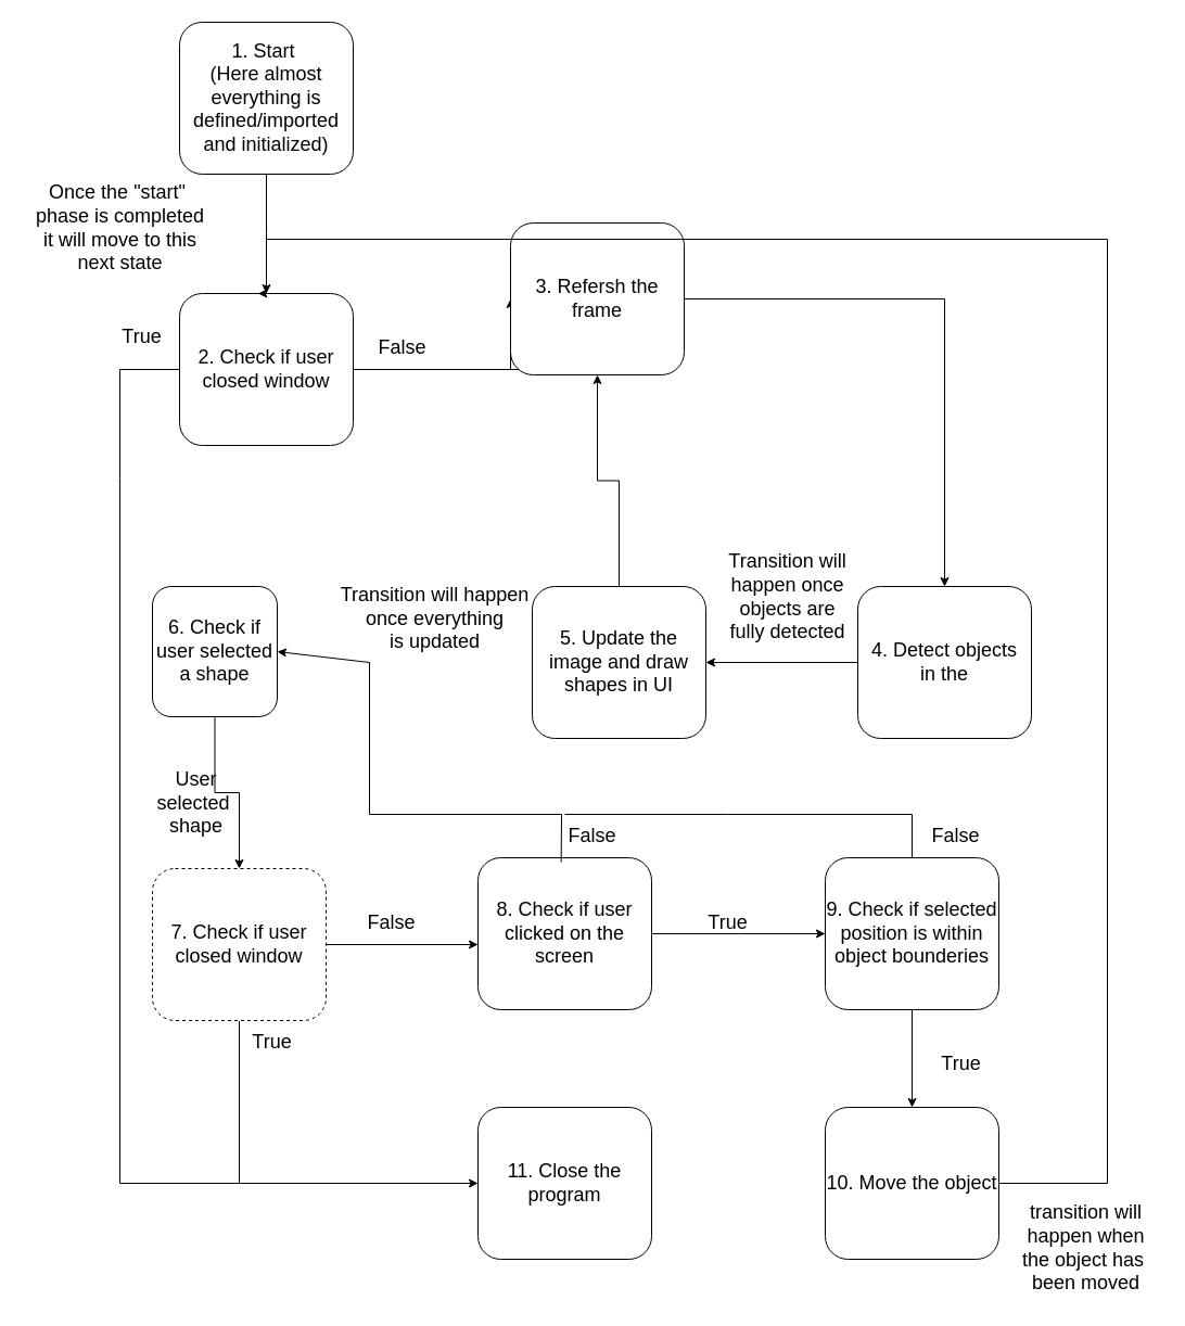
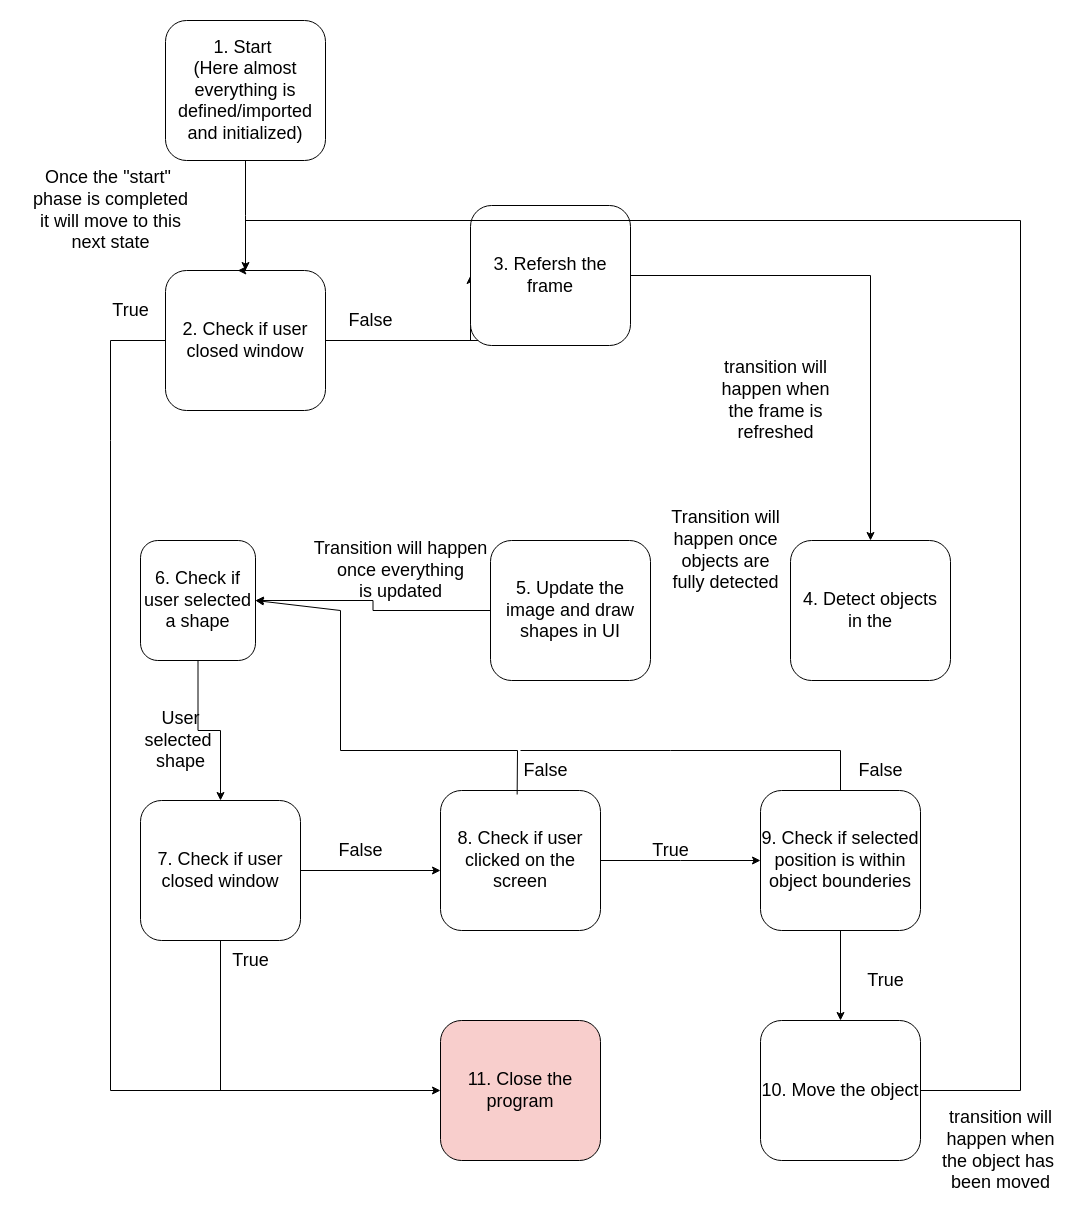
  <mxCell id="0" />
  <mxCell id="1" parent="0" />
  <mxCell id="2" style="edgeStyle=orthogonalEdgeStyle;rounded=0;orthogonalLoop=1;jettySize=auto;html=1;" parent="1" source="3" edge="1"><mxGeometry relative="1" as="geometry"><mxPoint x="245" y="270" as="targetPoint" /></mxGeometry></mxCell>
  <mxCell id="3" value="&lt;font style=&quot;font-size: 18px;&quot;&gt;1. Start&amp;nbsp;&lt;br&gt;(Here almost&lt;br&gt;everything is defined/imported and initialized)&lt;/font&gt;" style="rounded=1;whiteSpace=wrap;html=1;" parent="1" vertex="1"><mxGeometry x="165" y="20" width="160" height="140" as="geometry" /></mxCell>
  <mxCell id="4" style="edgeStyle=orthogonalEdgeStyle;rounded=0;orthogonalLoop=1;jettySize=auto;html=1;entryX=0;entryY=0.5;entryDx=0;entryDy=0;" parent="1" source="5" target="8" edge="1"><mxGeometry relative="1" as="geometry"><Array as="points"><mxPoint x="520" y="340" /><mxPoint x="520" y="340" /></Array></mxGeometry></mxCell>
  <mxCell id="5" value="&lt;font style=&quot;font-size: 18px;&quot;&gt;2. Check if user closed window&lt;br&gt;&lt;/font&gt;" style="rounded=1;whiteSpace=wrap;html=1;" parent="1" vertex="1"><mxGeometry x="165" y="270" width="160" height="140" as="geometry" /></mxCell>
  <mxCell id="6" value="&lt;font style=&quot;font-size: 18px;&quot;&gt;Once the &quot;start&quot;&amp;nbsp;&lt;br&gt;phase is completed&lt;br&gt;it will move to this&lt;br&gt;next state&lt;/font&gt;" style="text;html=1;align=center;verticalAlign=middle;resizable=0;points=[];autosize=1;strokeColor=none;fillColor=none;" parent="1" vertex="1"><mxGeometry x="20" y="160" width="180" height="100" as="geometry" /></mxCell>
  <mxCell id="7" style="edgeStyle=orthogonalEdgeStyle;rounded=0;orthogonalLoop=1;jettySize=auto;html=1;entryX=0.5;entryY=0;entryDx=0;entryDy=0;" parent="1" source="8" target="10" edge="1"><mxGeometry relative="1" as="geometry" /></mxCell>
  <mxCell id="8" value="&lt;font style=&quot;font-size: 18px;&quot;&gt;3. Refersh the frame&lt;br&gt;&lt;/font&gt;" style="rounded=1;whiteSpace=wrap;html=1;" parent="1" vertex="1"><mxGeometry x="470" y="205" width="160" height="140" as="geometry" /></mxCell>
- <mxCell id="9" style="edgeStyle=orthogonalEdgeStyle;rounded=0;orthogonalLoop=1;jettySize=auto;html=1;entryX=1;entryY=0.5;entryDx=0;entryDy=0;" parent="1" source="10" target="12" edge="1"><mxGeometry relative="1" as="geometry" /></mxCell>
  <mxCell id="10" value="&lt;font style=&quot;font-size: 18px;&quot;&gt;4. Detect objects&lt;br&gt;in the&lt;br&gt;&lt;/font&gt;" style="rounded=1;whiteSpace=wrap;html=1;" parent="1" vertex="1"><mxGeometry x="790" y="540" width="160" height="140" as="geometry" /></mxCell>
- <mxCell id="11" style="edgeStyle=orthogonalEdgeStyle;rounded=0;orthogonalLoop=1;jettySize=auto;html=1;" parent="1" source="12" target="8" edge="1"><mxGeometry relative="1" as="geometry" /></mxCell>
+ <mxCell id="11" style="edgeStyle=orthogonalEdgeStyle;rounded=0;orthogonalLoop=1;jettySize=auto;html=1;entryX=1;entryY=0.5;entryDx=0;entryDy=0;" parent="1" source="12" target="14" edge="1"><mxGeometry relative="1" as="geometry" /></mxCell>
  <mxCell id="12" value="&lt;font style=&quot;font-size: 18px;&quot;&gt;5. Update the image and draw shapes in UI&lt;br&gt;&lt;/font&gt;" style="rounded=1;whiteSpace=wrap;html=1;" parent="1" vertex="1"><mxGeometry x="490" y="540" width="160" height="140" as="geometry" /></mxCell>
  <mxCell id="13" style="edgeStyle=orthogonalEdgeStyle;rounded=0;orthogonalLoop=1;jettySize=auto;html=1;" parent="1" source="14" target="21" edge="1"><mxGeometry relative="1" as="geometry" /></mxCell>
  <mxCell id="14" value="&lt;font style=&quot;font-size: 18px;&quot;&gt;6. Check if user selected a shape&lt;br&gt;&lt;/font&gt;" style="rounded=1;whiteSpace=wrap;html=1;" parent="1" vertex="1"><mxGeometry x="140" y="540" width="115" height="120" as="geometry" /></mxCell>
+ <mxCell id="15" value="&lt;span style=&quot;font-size: 18px;&quot;&gt;transition will&lt;br&gt;happen when&lt;br&gt;the frame is&lt;br&gt;refreshed&lt;br&gt;&lt;/span&gt;" style="text;html=1;align=center;verticalAlign=middle;resizable=0;points=[];autosize=1;strokeColor=none;fillColor=none;" parent="1" vertex="1"><mxGeometry x="710" y="350" width="130" height="100" as="geometry" /></mxCell>
  <mxCell id="16" value="&lt;span style=&quot;font-size: 18px;&quot;&gt;Transition will&lt;br&gt;happen once&lt;br&gt;objects are&lt;br&gt;fully detected&lt;br&gt;&lt;/span&gt;" style="text;html=1;align=center;verticalAlign=middle;resizable=0;points=[];autosize=1;strokeColor=none;fillColor=none;" parent="1" vertex="1"><mxGeometry x="660" y="500" width="130" height="100" as="geometry" /></mxCell>
  <mxCell id="17" value="&lt;span style=&quot;font-size: 18px;&quot;&gt;Transition will happen&lt;br&gt;once everything&lt;br&gt;is updated&lt;br&gt;&lt;/span&gt;" style="text;html=1;align=center;verticalAlign=middle;resizable=0;points=[];autosize=1;strokeColor=none;fillColor=none;" parent="1" vertex="1"><mxGeometry x="300" y="530" width="200" height="80" as="geometry" /></mxCell>
  <mxCell id="18" value="&lt;span style=&quot;font-size: 18px;&quot;&gt;False&lt;/span&gt;" style="text;html=1;align=center;verticalAlign=middle;resizable=0;points=[];autosize=1;strokeColor=none;fillColor=none;" parent="1" vertex="1"><mxGeometry x="335" y="300" width="70" height="40" as="geometry" /></mxCell>
  <mxCell id="19" style="edgeStyle=orthogonalEdgeStyle;rounded=0;orthogonalLoop=1;jettySize=auto;html=1;entryX=0;entryY=0.5;entryDx=0;entryDy=0;" parent="1" source="21" target="23" edge="1"><mxGeometry relative="1" as="geometry"><Array as="points"><mxPoint x="220" y="1090" /></Array></mxGeometry></mxCell>
  <mxCell id="20" style="edgeStyle=orthogonalEdgeStyle;rounded=0;orthogonalLoop=1;jettySize=auto;html=1;" parent="1" source="21" target="27" edge="1"><mxGeometry relative="1" as="geometry"><Array as="points"><mxPoint x="500" y="870" /><mxPoint x="500" y="870" /></Array></mxGeometry></mxCell>
- <mxCell id="21" value="&lt;font style=&quot;font-size: 18px;&quot;&gt;7. Check if user closed window&lt;br&gt;&lt;/font&gt;" style="rounded=1;whiteSpace=wrap;html=1;dashed=1;" parent="1" vertex="1"><mxGeometry x="140" y="800" width="160" height="140" as="geometry" /></mxCell>
+ <mxCell id="21" value="&lt;font style=&quot;font-size: 18px;&quot;&gt;7. Check if user closed window&lt;br&gt;&lt;/font&gt;" style="rounded=1;whiteSpace=wrap;html=1;" parent="1" vertex="1"><mxGeometry x="140" y="800" width="160" height="140" as="geometry" /></mxCell>
  <mxCell id="22" value="&lt;span style=&quot;font-size: 18px;&quot;&gt;User &lt;br&gt;selected&amp;nbsp;&lt;br&gt;shape&lt;br&gt;&lt;/span&gt;" style="text;html=1;align=center;verticalAlign=middle;resizable=0;points=[];autosize=1;strokeColor=none;fillColor=none;" parent="1" vertex="1"><mxGeometry x="130" y="700" width="100" height="80" as="geometry" /></mxCell>
- <mxCell id="23" value="&lt;font style=&quot;font-size: 18px;&quot;&gt;11. Close the program&lt;br&gt;&lt;/font&gt;" style="rounded=1;whiteSpace=wrap;html=1;" parent="1" vertex="1"><mxGeometry x="440" y="1020" width="160" height="140" as="geometry" /></mxCell>
+ <mxCell id="23" value="&lt;font style=&quot;font-size: 18px;&quot;&gt;11. Close the program&lt;br&gt;&lt;/font&gt;" style="rounded=1;whiteSpace=wrap;html=1;fillColor=#f8cecc;" parent="1" vertex="1"><mxGeometry x="440" y="1020" width="160" height="140" as="geometry" /></mxCell>
  <mxCell id="24" value="&lt;span style=&quot;font-size: 18px;&quot;&gt;True&lt;/span&gt;" style="text;html=1;align=center;verticalAlign=middle;resizable=0;points=[];autosize=1;strokeColor=none;fillColor=none;" parent="1" vertex="1"><mxGeometry y="290" width="60" height="40" as="geometry" x="100" /></mxCell>
  <mxCell id="25" value="&lt;span style=&quot;font-size: 18px;&quot;&gt;True&lt;/span&gt;" style="text;html=1;align=center;verticalAlign=middle;resizable=0;points=[];autosize=1;strokeColor=none;fillColor=none;" parent="1" vertex="1"><mxGeometry x="220" y="940" width="60" height="40" as="geometry" /></mxCell>
  <mxCell id="26" style="edgeStyle=orthogonalEdgeStyle;rounded=0;orthogonalLoop=1;jettySize=auto;html=1;" parent="1" source="27" edge="1"><mxGeometry relative="1" as="geometry"><mxPoint x="760" y="860" as="targetPoint" /></mxGeometry></mxCell>
  <mxCell id="27" value="&lt;font style=&quot;font-size: 18px;&quot;&gt;8. Check if user clicked on the screen&lt;br&gt;&lt;/font&gt;" style="rounded=1;whiteSpace=wrap;html=1;" parent="1" vertex="1"><mxGeometry x="440" y="790" width="160" height="140" as="geometry" /></mxCell>
  <mxCell id="28" value="&lt;span style=&quot;font-size: 18px;&quot;&gt;False&lt;/span&gt;" style="text;html=1;align=center;verticalAlign=middle;resizable=0;points=[];autosize=1;strokeColor=none;fillColor=none;" parent="1" vertex="1"><mxGeometry x="325" y="830" width="70" height="40" as="geometry" /></mxCell>
  <mxCell id="29" value="&lt;span style=&quot;font-size: 18px;&quot;&gt;False&lt;/span&gt;" style="text;html=1;align=center;verticalAlign=middle;resizable=0;points=[];autosize=1;strokeColor=none;fillColor=none;" parent="1" vertex="1"><mxGeometry x="510" y="750" width="70" height="40" as="geometry" /></mxCell>
  <mxCell id="30" style="edgeStyle=orthogonalEdgeStyle;rounded=0;orthogonalLoop=1;jettySize=auto;html=1;" parent="1" source="31" target="33" edge="1"><mxGeometry relative="1" as="geometry" /></mxCell>
  <mxCell id="31" value="&lt;font style=&quot;font-size: 18px;&quot;&gt;9. Check if selected position is within object bounderies&lt;br&gt;&lt;/font&gt;" style="rounded=1;whiteSpace=wrap;html=1;" parent="1" vertex="1"><mxGeometry x="760" y="790" width="160" height="140" as="geometry" /></mxCell>
  <mxCell id="32" value="&lt;span style=&quot;font-size: 18px;&quot;&gt;True&lt;/span&gt;" style="text;html=1;align=center;verticalAlign=middle;resizable=0;points=[];autosize=1;strokeColor=none;fillColor=none;" parent="1" vertex="1"><mxGeometry x="640" y="830" width="60" height="40" as="geometry" /></mxCell>
  <mxCell id="33" value="&lt;font style=&quot;font-size: 18px;&quot;&gt;10. Move the object&lt;br&gt;&lt;/font&gt;" style="rounded=1;whiteSpace=wrap;html=1;" parent="1" vertex="1"><mxGeometry x="760" y="1020" width="160" height="140" as="geometry" /></mxCell>
  <mxCell id="34" value="" style="endArrow=none;html=1;rounded=0;" parent="1" edge="1"><mxGeometry width="50" height="50" relative="1" as="geometry"><mxPoint x="840" y="790" as="sourcePoint" /><mxPoint x="520" y="750" as="targetPoint" /><Array as="points"><mxPoint x="840" y="750" /><mxPoint x="670" y="750" /></Array></mxGeometry></mxCell>
  <mxCell id="35" value="&lt;span style=&quot;font-size: 18px;&quot;&gt;True&lt;/span&gt;" style="text;html=1;align=center;verticalAlign=middle;resizable=0;points=[];autosize=1;strokeColor=none;fillColor=none;" parent="1" vertex="1"><mxGeometry x="855" y="960" width="60" height="40" as="geometry" /></mxCell>
  <mxCell id="36" value="" style="endArrow=none;html=1;rounded=0;exitX=0;exitY=0.5;exitDx=0;exitDy=0;" parent="1" edge="1" source="5"><mxGeometry width="50" height="50" relative="1" as="geometry"><mxPoint x="610" y="420" as="sourcePoint" /><mxPoint x="370" y="1090" as="targetPoint" /><Array as="points"><mxPoint x="110" y="340" /><mxPoint x="110" y="440" /><mxPoint x="110" y="1090" /></Array></mxGeometry></mxCell>
  <mxCell id="37" value="" style="endArrow=classic;html=1;rounded=0;entryX=1;entryY=0.5;entryDx=0;entryDy=0;exitX=0.095;exitY=1.1;exitDx=0;exitDy=0;exitPerimeter=0;" parent="1" target="14" edge="1" source="29"><mxGeometry width="50" height="50" relative="1" as="geometry"><mxPoint x="630" y="790" as="sourcePoint" /><mxPoint x="330" y="610" as="targetPoint" /><Array as="points"><mxPoint x="517" y="750" /><mxPoint x="340" y="750" /><mxPoint x="340" y="610" /></Array></mxGeometry></mxCell>
  <mxCell id="38" style="edgeStyle=orthogonalEdgeStyle;rounded=0;orthogonalLoop=1;jettySize=auto;html=1;entryX=0.452;entryY=0;entryDx=0;entryDy=0;entryPerimeter=0;" parent="1" source="33" target="5" edge="1"><mxGeometry relative="1" as="geometry"><Array as="points"><mxPoint x="1020" y="1090" /><mxPoint x="1020" y="220" /><mxPoint x="245" y="220" /><mxPoint x="245" y="270" /></Array></mxGeometry></mxCell>
  <mxCell id="39" value="&lt;span style=&quot;font-size: 18px;&quot;&gt;transition will&lt;br&gt;happen when&lt;br&gt;the object has&amp;nbsp;&lt;br&gt;been moved&lt;br&gt;&lt;/span&gt;" style="text;html=1;align=center;verticalAlign=middle;resizable=0;points=[];autosize=1;strokeColor=none;fillColor=none;" parent="1" vertex="1"><mxGeometry x="930" y="1100" width="140" height="100" as="geometry" /></mxCell>
  <mxCell id="40" value="&lt;span style=&quot;font-size: 18px;&quot;&gt;False&lt;/span&gt;" style="text;html=1;align=center;verticalAlign=middle;resizable=0;points=[];autosize=1;strokeColor=none;fillColor=none;" vertex="1" parent="1"><mxGeometry x="845" y="750" width="70" height="40" as="geometry" /></mxCell>
